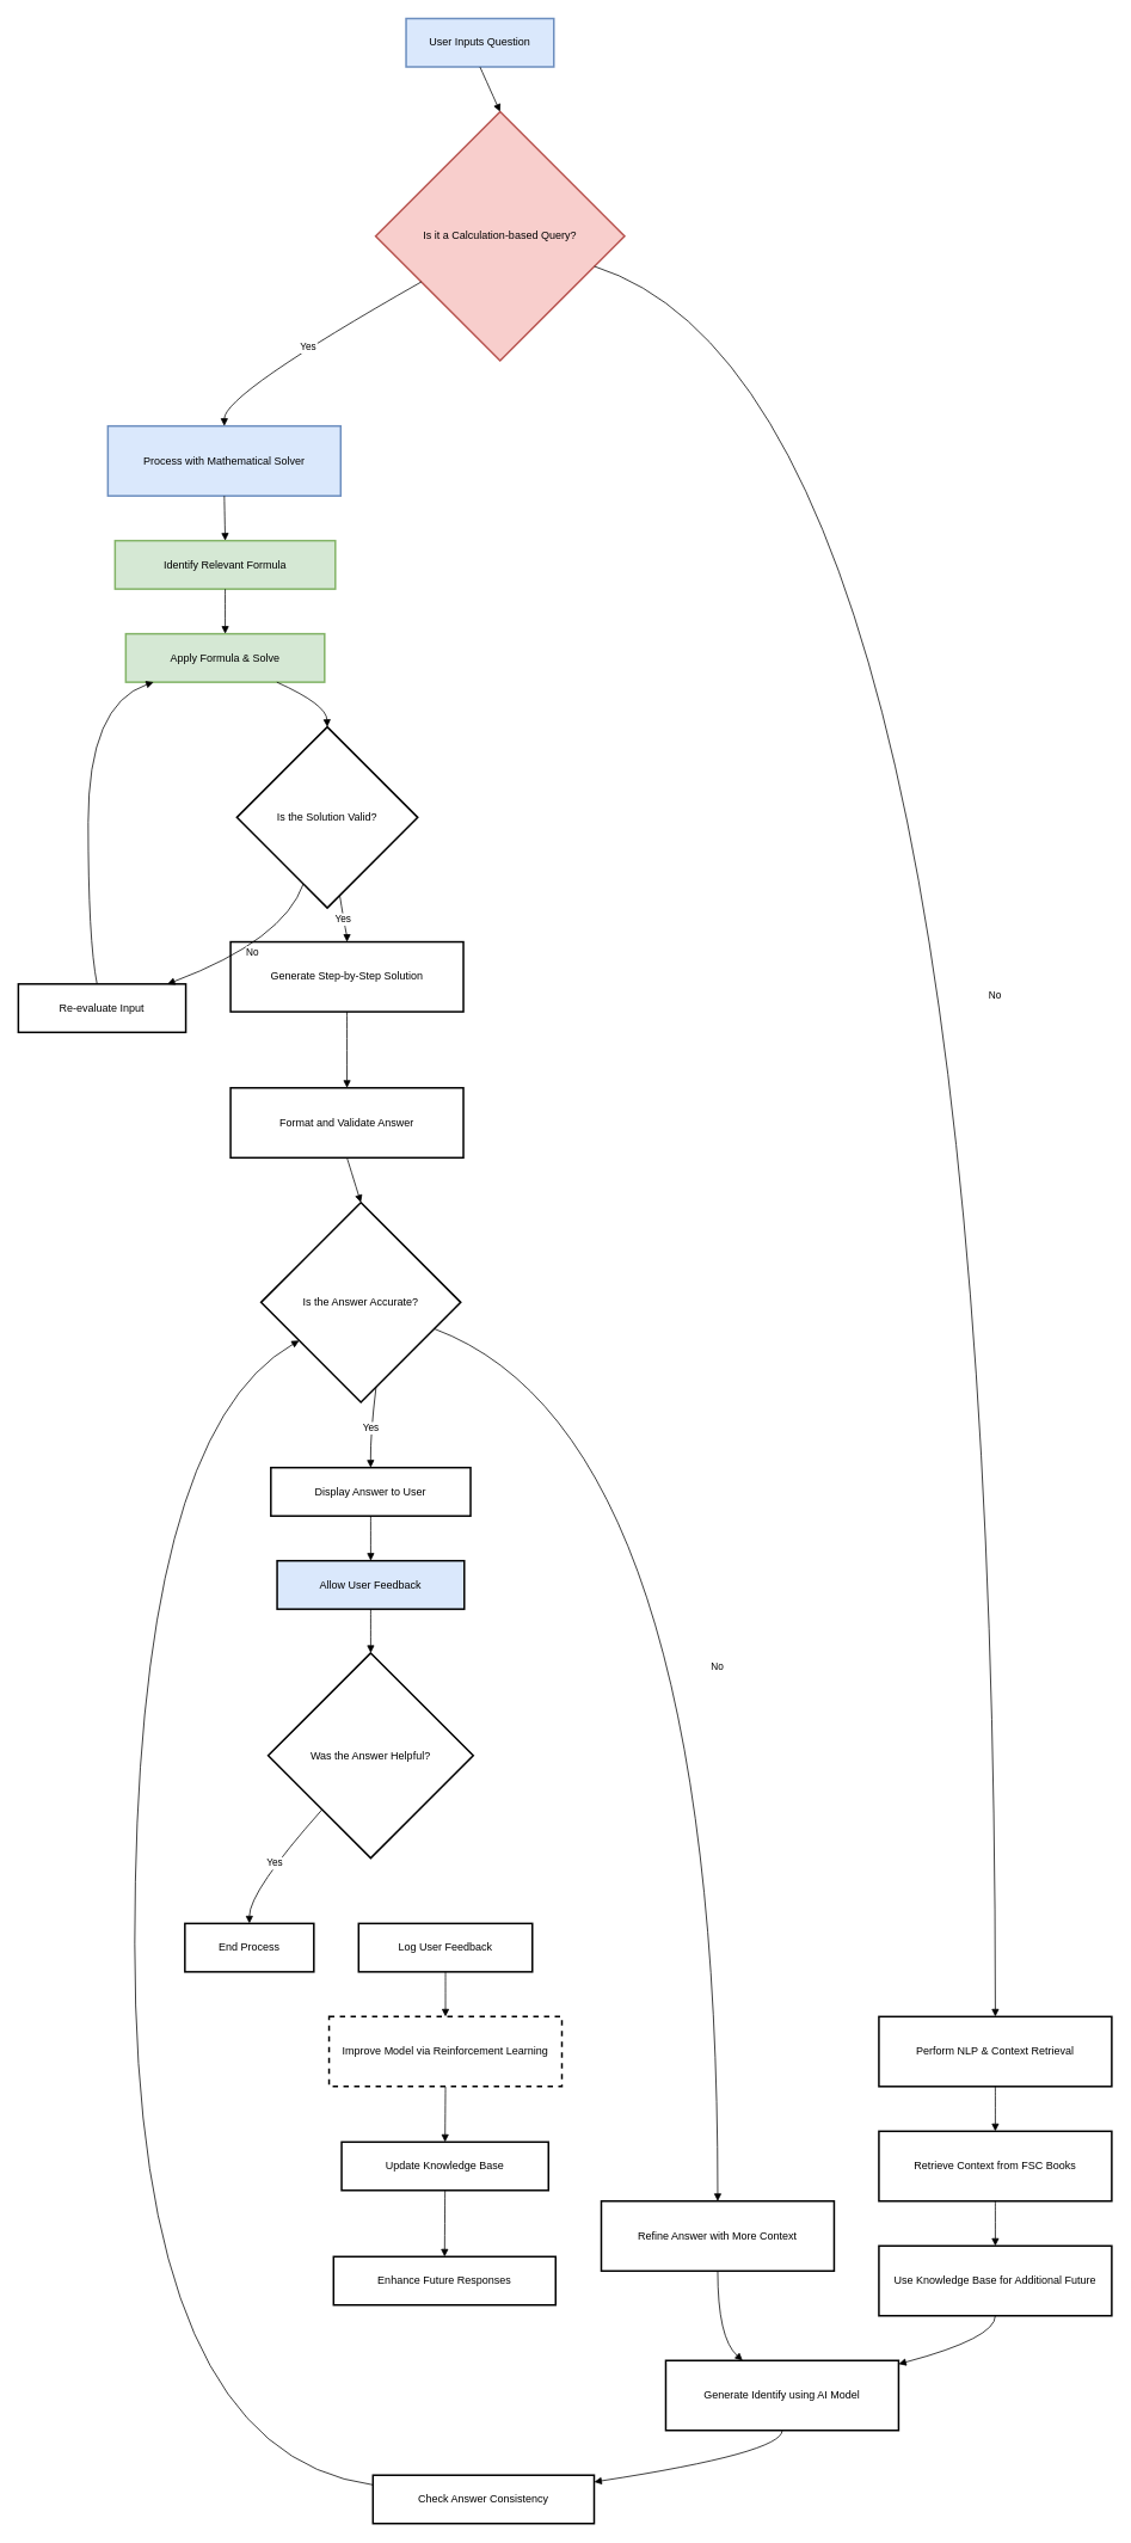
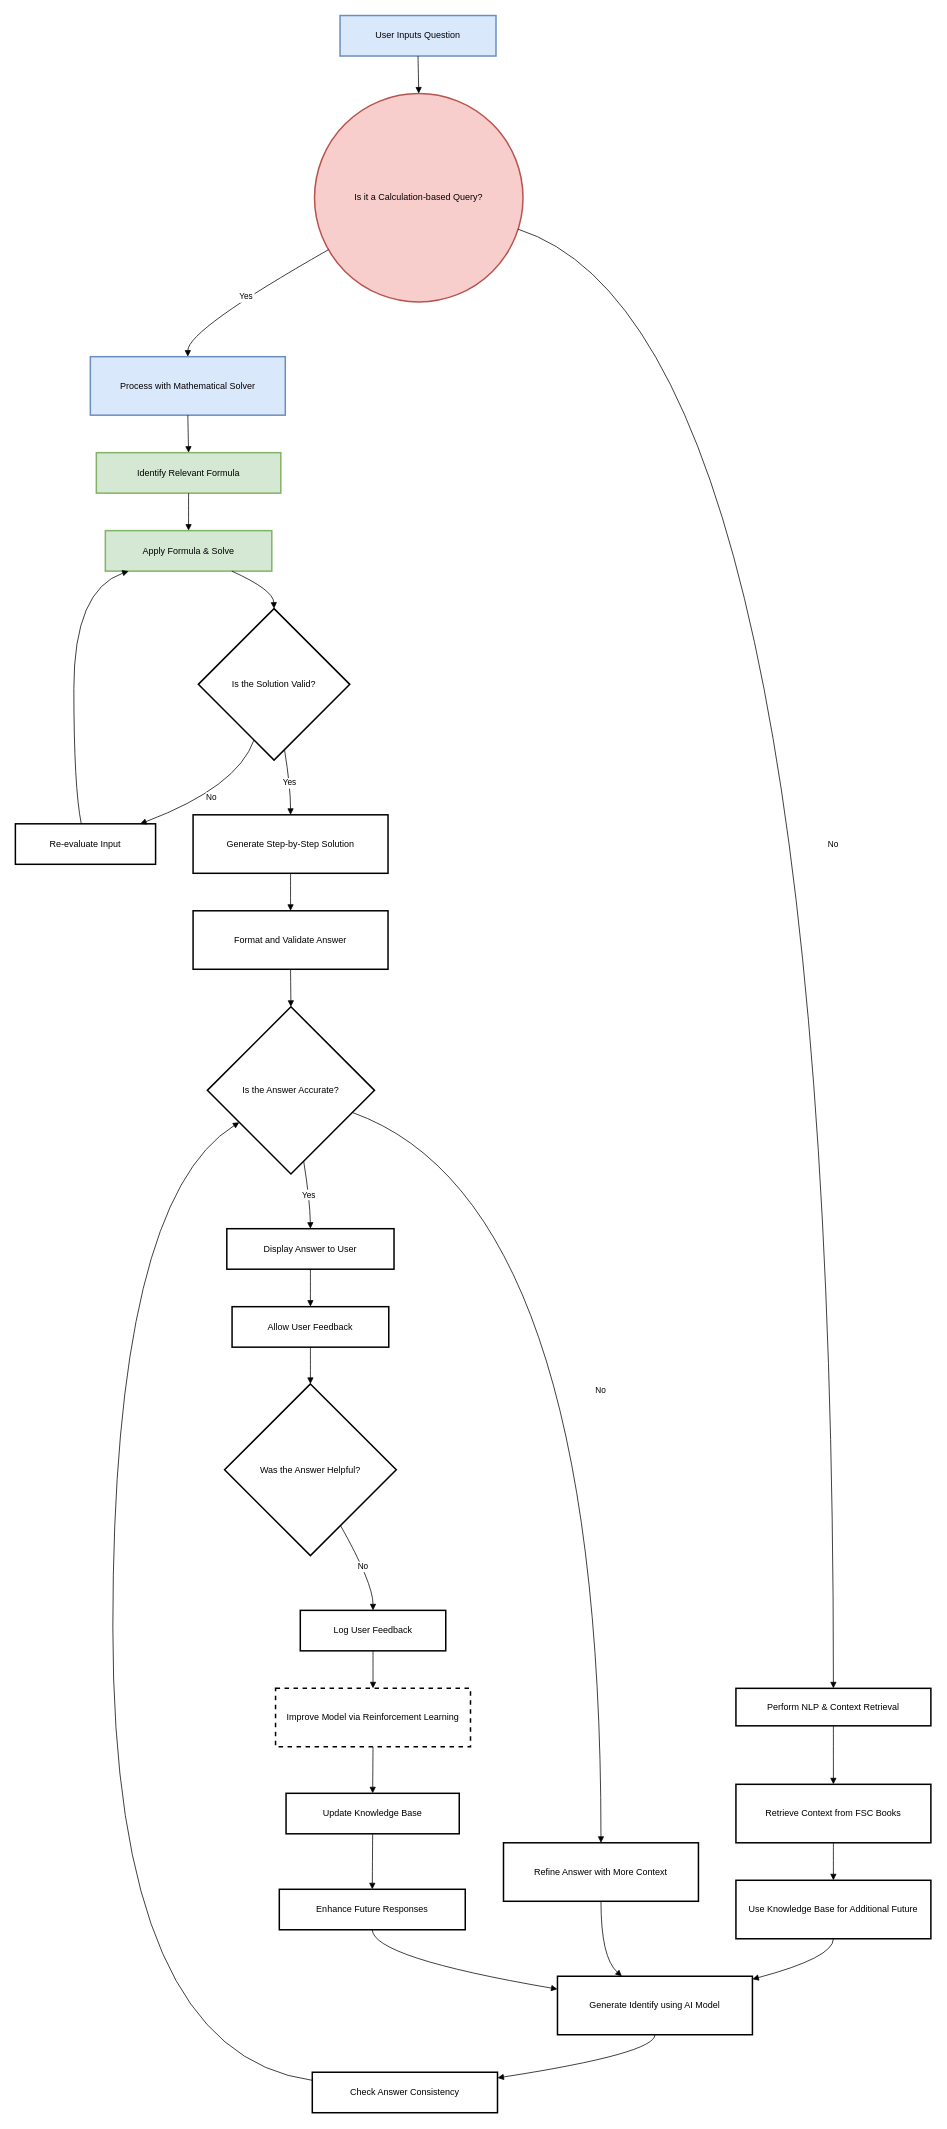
  <mxCell id="0" />
  <mxCell id="1" parent="0" />
- <mxCell id="2" value="User Inputs Question" style="whiteSpace=wrap;strokeWidth=2;fillColor=#dae8fc;strokeColor=#6c8ebf;" vertex="1" parent="1"><mxGeometry x="453" y="20" width="165" height="54" as="geometry" /></mxCell>
- <mxCell id="3" value="Is it a Calculation-based Query?" style="rhombus;strokeWidth=2;whiteSpace=wrap;fillColor=#f8cecc;strokeColor=#b85450;" vertex="1" parent="1"><mxGeometry x="419" y="124" width="278" height="278" as="geometry" /></mxCell>
+ <mxCell id="2" value="User Inputs Question" style="whiteSpace=wrap;strokeWidth=2;fillColor=#dae8fc;strokeColor=#6c8ebf;" vertex="1" parent="1"><mxGeometry x="453" y="20" width="208" height="54" as="geometry" /></mxCell>
+ <mxCell id="3" value="Is it a Calculation-based Query?" style="ellipse;strokeWidth=2;whiteSpace=wrap;fillColor=#f8cecc;strokeColor=#b85450;" vertex="1" parent="1"><mxGeometry x="419" y="124" width="278" height="278" as="geometry" /></mxCell>
  <mxCell id="4" value="Process with Mathematical Solver" style="whiteSpace=wrap;strokeWidth=2;fillColor=#dae8fc;strokeColor=#6c8ebf;" vertex="1" parent="1"><mxGeometry x="120" y="475" width="260" height="78" as="geometry" /></mxCell>
- <mxCell id="5" value="Perform NLP &amp; Context Retrieval" style="whiteSpace=wrap;strokeWidth=2;" vertex="1" parent="1"><mxGeometry x="981" y="2251" width="260" height="78" as="geometry" /></mxCell>
+ <mxCell id="5" value="Perform NLP &amp; Context Retrieval" style="whiteSpace=wrap;strokeWidth=2;" vertex="1" parent="1"><mxGeometry x="981" y="2251" width="260" height="50" as="geometry" /></mxCell>
  <mxCell id="6" value="Identify Relevant Formula" style="whiteSpace=wrap;strokeWidth=2;fillColor=#d5e8d4;strokeColor=#82b366;" vertex="1" parent="1"><mxGeometry x="128" y="603" width="246" height="54" as="geometry" /></mxCell>
  <mxCell id="7" value="Apply Formula &amp; Solve" style="whiteSpace=wrap;strokeWidth=2;fillColor=#d5e8d4;strokeColor=#82b366;" vertex="1" parent="1"><mxGeometry x="140" y="707" width="222" height="54" as="geometry" /></mxCell>
  <mxCell id="8" value="Is the Solution Valid?" style="rhombus;strokeWidth=2;whiteSpace=wrap;" vertex="1" parent="1"><mxGeometry x="264" y="811" width="202" height="202" as="geometry" /></mxCell>
  <mxCell id="9" value="Re-evaluate Input" style="whiteSpace=wrap;strokeWidth=2;" vertex="1" parent="1"><mxGeometry x="20" y="1098" width="187" height="54" as="geometry" /></mxCell>
- <mxCell id="10" value="Generate Step-by-Step Solution" style="whiteSpace=wrap;strokeWidth=2;" vertex="1" parent="1"><mxGeometry x="257" y="1051" width="260" height="78" as="geometry" /></mxCell>
+ <mxCell id="10" value="Generate Step-by-Step Solution" style="whiteSpace=wrap;strokeWidth=2;" vertex="1" parent="1"><mxGeometry x="257" y="1086" width="260" height="78" as="geometry" /></mxCell>
  <mxCell id="11" value="Format and Validate Answer" style="whiteSpace=wrap;strokeWidth=2;" vertex="1" parent="1"><mxGeometry x="257" y="1214" width="260" height="78" as="geometry" /></mxCell>
  <mxCell id="12" value="Retrieve Context from FSC Books" style="whiteSpace=wrap;strokeWidth=2;" vertex="1" parent="1"><mxGeometry x="981" y="2379" width="260" height="78" as="geometry" /></mxCell>
  <mxCell id="13" value="Use Knowledge Base for Additional Future" style="whiteSpace=wrap;strokeWidth=2;" vertex="1" parent="1"><mxGeometry x="981" y="2507" width="260" height="78" as="geometry" /></mxCell>
  <mxCell id="14" value="Generate Identify using AI Model" style="whiteSpace=wrap;strokeWidth=2;" vertex="1" parent="1"><mxGeometry x="743" y="2635" width="260" height="78" as="geometry" /></mxCell>
  <mxCell id="15" value="Check Answer Consistency" style="whiteSpace=wrap;strokeWidth=2;" vertex="1" parent="1"><mxGeometry x="416" y="2763" width="247" height="54" as="geometry" /></mxCell>
- <mxCell id="16" value="Is the Answer Accurate?" style="rhombus;strokeWidth=2;whiteSpace=wrap;" vertex="1" parent="1"><mxGeometry x="291" y="1342" width="223" height="223" as="geometry" /></mxCell>
+ <mxCell id="16" value="Is the Answer Accurate?" style="rhombus;strokeWidth=2;whiteSpace=wrap;" vertex="1" parent="1"><mxGeometry x="276" y="1342" width="223" height="223" as="geometry" /></mxCell>
  <mxCell id="17" value="Refine Answer with More Context" style="whiteSpace=wrap;strokeWidth=2;" vertex="1" parent="1"><mxGeometry x="671" y="2457" width="260" height="78" as="geometry" /></mxCell>
  <mxCell id="18" value="Display Answer to User" style="whiteSpace=wrap;strokeWidth=2;" vertex="1" parent="1"><mxGeometry x="302" y="1638" width="223" height="54" as="geometry" /></mxCell>
- <mxCell id="19" value="Allow User Feedback" style="whiteSpace=wrap;strokeWidth=2;fillColor=#dae8fc;" vertex="1" parent="1"><mxGeometry x="309" y="1742" width="209" height="54" as="geometry" /></mxCell>
+ <mxCell id="19" value="Allow User Feedback" style="whiteSpace=wrap;strokeWidth=2;" vertex="1" parent="1"><mxGeometry x="309" y="1742" width="209" height="54" as="geometry" /></mxCell>
  <mxCell id="20" value="Was the Answer Helpful?" style="rhombus;strokeWidth=2;whiteSpace=wrap;" vertex="1" parent="1"><mxGeometry x="299" y="1845" width="229" height="229" as="geometry" /></mxCell>
  <mxCell id="21" value="Log User Feedback" style="whiteSpace=wrap;strokeWidth=2;" vertex="1" parent="1"><mxGeometry x="400" y="2147" width="194" height="54" as="geometry" /></mxCell>
  <mxCell id="22" value="Improve Model via Reinforcement Learning" style="whiteSpace=wrap;strokeWidth=2;dashed=1;" vertex="1" parent="1"><mxGeometry x="367" y="2251" width="260" height="78" as="geometry" /></mxCell>
  <mxCell id="23" value="Update Knowledge Base" style="whiteSpace=wrap;strokeWidth=2;" vertex="1" parent="1"><mxGeometry x="381" y="2391" width="231" height="54" as="geometry" /></mxCell>
  <mxCell id="24" value="Enhance Future Responses" style="whiteSpace=wrap;strokeWidth=2;" vertex="1" parent="1"><mxGeometry x="372" y="2519" width="248" height="54" as="geometry" /></mxCell>
- <mxCell id="25" value="End Process" style="whiteSpace=wrap;strokeWidth=2;" vertex="1" parent="1"><mxGeometry x="206" y="2147" width="144" height="54" as="geometry" /></mxCell>
  <mxCell id="26" value="" style="curved=1;startArrow=none;endArrow=block;exitX=0.5;exitY=1;entryX=0.5;entryY=0;rounded=0;" edge="1" parent="1" source="2" target="3"><mxGeometry relative="1" as="geometry"><Array as="points" /></mxGeometry></mxCell>
  <mxCell id="27" value="Yes" style="curved=1;startArrow=none;endArrow=block;exitX=0;exitY=0.79;entryX=0.5;entryY=0;rounded=0;" edge="1" parent="1" source="3" target="4"><mxGeometry relative="1" as="geometry"><Array as="points"><mxPoint x="250" y="439" /></Array></mxGeometry></mxCell>
  <mxCell id="28" value="No" style="curved=1;startArrow=none;endArrow=block;exitX=1;exitY=0.66;entryX=0.5;entryY=0;rounded=0;" edge="1" parent="1" source="3" target="5"><mxGeometry relative="1" as="geometry"><Array as="points"><mxPoint x="1111" y="439" /></Array></mxGeometry></mxCell>
  <mxCell id="29" value="" style="curved=1;startArrow=none;endArrow=block;exitX=0.5;exitY=1;entryX=0.5;entryY=0;rounded=0;" edge="1" parent="1" source="4" target="6"><mxGeometry relative="1" as="geometry"><Array as="points" /></mxGeometry></mxCell>
  <mxCell id="30" value="" style="curved=1;startArrow=none;endArrow=block;exitX=0.5;exitY=1;entryX=0.5;entryY=0;rounded=0;" edge="1" parent="1" source="6" target="7"><mxGeometry relative="1" as="geometry"><Array as="points" /></mxGeometry></mxCell>
  <mxCell id="31" value="" style="curved=1;startArrow=none;endArrow=block;exitX=0.76;exitY=1;entryX=0.5;entryY=0;rounded=0;" edge="1" parent="1" source="7" target="8"><mxGeometry relative="1" as="geometry"><Array as="points"><mxPoint x="364" y="786" /></Array></mxGeometry></mxCell>
  <mxCell id="32" value="No" style="curved=1;startArrow=none;endArrow=block;exitX=0.32;exitY=1;entryX=0.89;entryY=0;rounded=0;" edge="1" parent="1" source="8" target="9"><mxGeometry relative="1" as="geometry"><Array as="points"><mxPoint x="316" y="1049" /></Array></mxGeometry></mxCell>
  <mxCell id="33" value="" style="curved=1;startArrow=none;endArrow=block;exitX=0.47;exitY=0;entryX=0.14;entryY=1;rounded=0;" edge="1" parent="1" source="9" target="7"><mxGeometry relative="1" as="geometry"><Array as="points"><mxPoint x="98" y="1049" /><mxPoint x="98" y="786" /></Array></mxGeometry></mxCell>
  <mxCell id="34" value="Yes" style="curved=1;startArrow=none;endArrow=block;exitX=0.58;exitY=1;entryX=0.5;entryY=0;rounded=0;" edge="1" parent="1" source="8" target="10"><mxGeometry relative="1" as="geometry"><Array as="points"><mxPoint x="387" y="1049" /></Array></mxGeometry></mxCell>
  <mxCell id="35" value="" style="curved=1;startArrow=none;endArrow=block;exitX=0.5;exitY=1;entryX=0.5;entryY=0;rounded=0;" edge="1" parent="1" source="10" target="11"><mxGeometry relative="1" as="geometry"><Array as="points" /></mxGeometry></mxCell>
  <mxCell id="36" value="" style="curved=1;startArrow=none;endArrow=block;exitX=0.5;exitY=1;entryX=0.5;entryY=0;rounded=0;" edge="1" parent="1" source="5" target="12"><mxGeometry relative="1" as="geometry"><Array as="points" /></mxGeometry></mxCell>
  <mxCell id="37" value="" style="curved=1;startArrow=none;endArrow=block;exitX=0.5;exitY=1;entryX=0.5;entryY=0;rounded=0;" edge="1" parent="1" source="12" target="13"><mxGeometry relative="1" as="geometry"><Array as="points" /></mxGeometry></mxCell>
  <mxCell id="38" value="" style="curved=1;startArrow=none;endArrow=block;exitX=0.5;exitY=1;entryX=1;entryY=0.05;rounded=0;" edge="1" parent="1" source="13" target="14"><mxGeometry relative="1" as="geometry"><Array as="points"><mxPoint x="1111" y="2610" /></Array></mxGeometry></mxCell>
  <mxCell id="39" value="" style="curved=1;startArrow=none;endArrow=block;exitX=0.5;exitY=1;entryX=1;entryY=0.14;rounded=0;" edge="1" parent="1" source="14" target="15"><mxGeometry relative="1" as="geometry"><Array as="points"><mxPoint x="873" y="2738" /></Array></mxGeometry></mxCell>
  <mxCell id="40" value="" style="curved=1;startArrow=none;endArrow=block;exitX=0.5;exitY=1;entryX=0.5;entryY=0;rounded=0;" edge="1" parent="1" source="11" target="16"><mxGeometry relative="1" as="geometry"><Array as="points" /></mxGeometry></mxCell>
  <mxCell id="41" value="" style="curved=1;startArrow=none;endArrow=block;exitX=0;exitY=0.2;entryX=0;entryY=0.81;rounded=0;" edge="1" parent="1" source="15" target="16"><mxGeometry relative="1" as="geometry"><Array as="points"><mxPoint x="150" y="2738" /><mxPoint x="150" y="1601" /></Array></mxGeometry></mxCell>
  <mxCell id="42" value="No" style="curved=1;startArrow=none;endArrow=block;exitX=1;exitY=0.68;entryX=0.5;entryY=0;rounded=0;" edge="1" parent="1" source="16" target="17"><mxGeometry relative="1" as="geometry"><Array as="points"><mxPoint x="801" y="1601" /></Array></mxGeometry></mxCell>
  <mxCell id="43" value="" style="curved=1;startArrow=none;endArrow=block;exitX=0.5;exitY=1;entryX=0.33;entryY=0;rounded=0;" edge="1" parent="1" source="17" target="14"><mxGeometry relative="1" as="geometry"><Array as="points"><mxPoint x="801" y="2610" /></Array></mxGeometry></mxCell>
  <mxCell id="44" value="Yes" style="curved=1;startArrow=none;endArrow=block;exitX=0.59;exitY=1;entryX=0.5;entryY=-0.01;rounded=0;" edge="1" parent="1" source="16" target="18"><mxGeometry relative="1" as="geometry"><Array as="points"><mxPoint x="413" y="1601" /></Array></mxGeometry></mxCell>
  <mxCell id="45" value="" style="curved=1;startArrow=none;endArrow=block;exitX=0.5;exitY=0.99;entryX=0.5;entryY=-0.01;rounded=0;" edge="1" parent="1" source="18" target="19"><mxGeometry relative="1" as="geometry"><Array as="points" /></mxGeometry></mxCell>
  <mxCell id="46" value="" style="curved=1;startArrow=none;endArrow=block;exitX=0.5;exitY=0.99;entryX=0.5;entryY=0;rounded=0;" edge="1" parent="1" source="19" target="20"><mxGeometry relative="1" as="geometry"><Array as="points" /></mxGeometry></mxCell>
+ <mxCell id="47" value="No" style="curved=1;startArrow=none;endArrow=block;exitX=0.77;exitY=1;entryX=0.5;entryY=0;rounded=0;" edge="1" parent="1" source="20" target="21"><mxGeometry relative="1" as="geometry"><Array as="points"><mxPoint x="497" y="2111" /></Array></mxGeometry></mxCell>
  <mxCell id="48" value="" style="curved=1;startArrow=none;endArrow=block;exitX=0.5;exitY=1;entryX=0.5;entryY=0;rounded=0;" edge="1" parent="1" source="21" target="22"><mxGeometry relative="1" as="geometry"><Array as="points" /></mxGeometry></mxCell>
  <mxCell id="49" value="" style="curved=1;startArrow=none;endArrow=block;exitX=0.5;exitY=1;entryX=0.5;entryY=0;rounded=0;" edge="1" parent="1" source="22" target="23"><mxGeometry relative="1" as="geometry"><Array as="points" /></mxGeometry></mxCell>
  <mxCell id="50" value="" style="curved=1;startArrow=none;endArrow=block;exitX=0.5;exitY=1;entryX=0.5;entryY=0;rounded=0;" edge="1" parent="1" source="23" target="24"><mxGeometry relative="1" as="geometry"><Array as="points" /></mxGeometry></mxCell>
- <mxCell id="52" value="Yes" style="curved=1;startArrow=none;endArrow=block;exitX=0.05;exitY=1;entryX=0.5;entryY=0;rounded=0;" edge="1" parent="1" source="20" target="25"><mxGeometry relative="1" as="geometry"><Array as="points"><mxPoint x="278" y="2111" /></Array></mxGeometry></mxCell>
+ <mxCell id="51" value="" style="curved=1;startArrow=none;endArrow=block;exitX=0.5;exitY=1;entryX=0;entryY=0.22;rounded=0;" edge="1" parent="1" source="24" target="14"><mxGeometry relative="1" as="geometry"><Array as="points"><mxPoint x="497" y="2610" /></Array></mxGeometry></mxCell>
